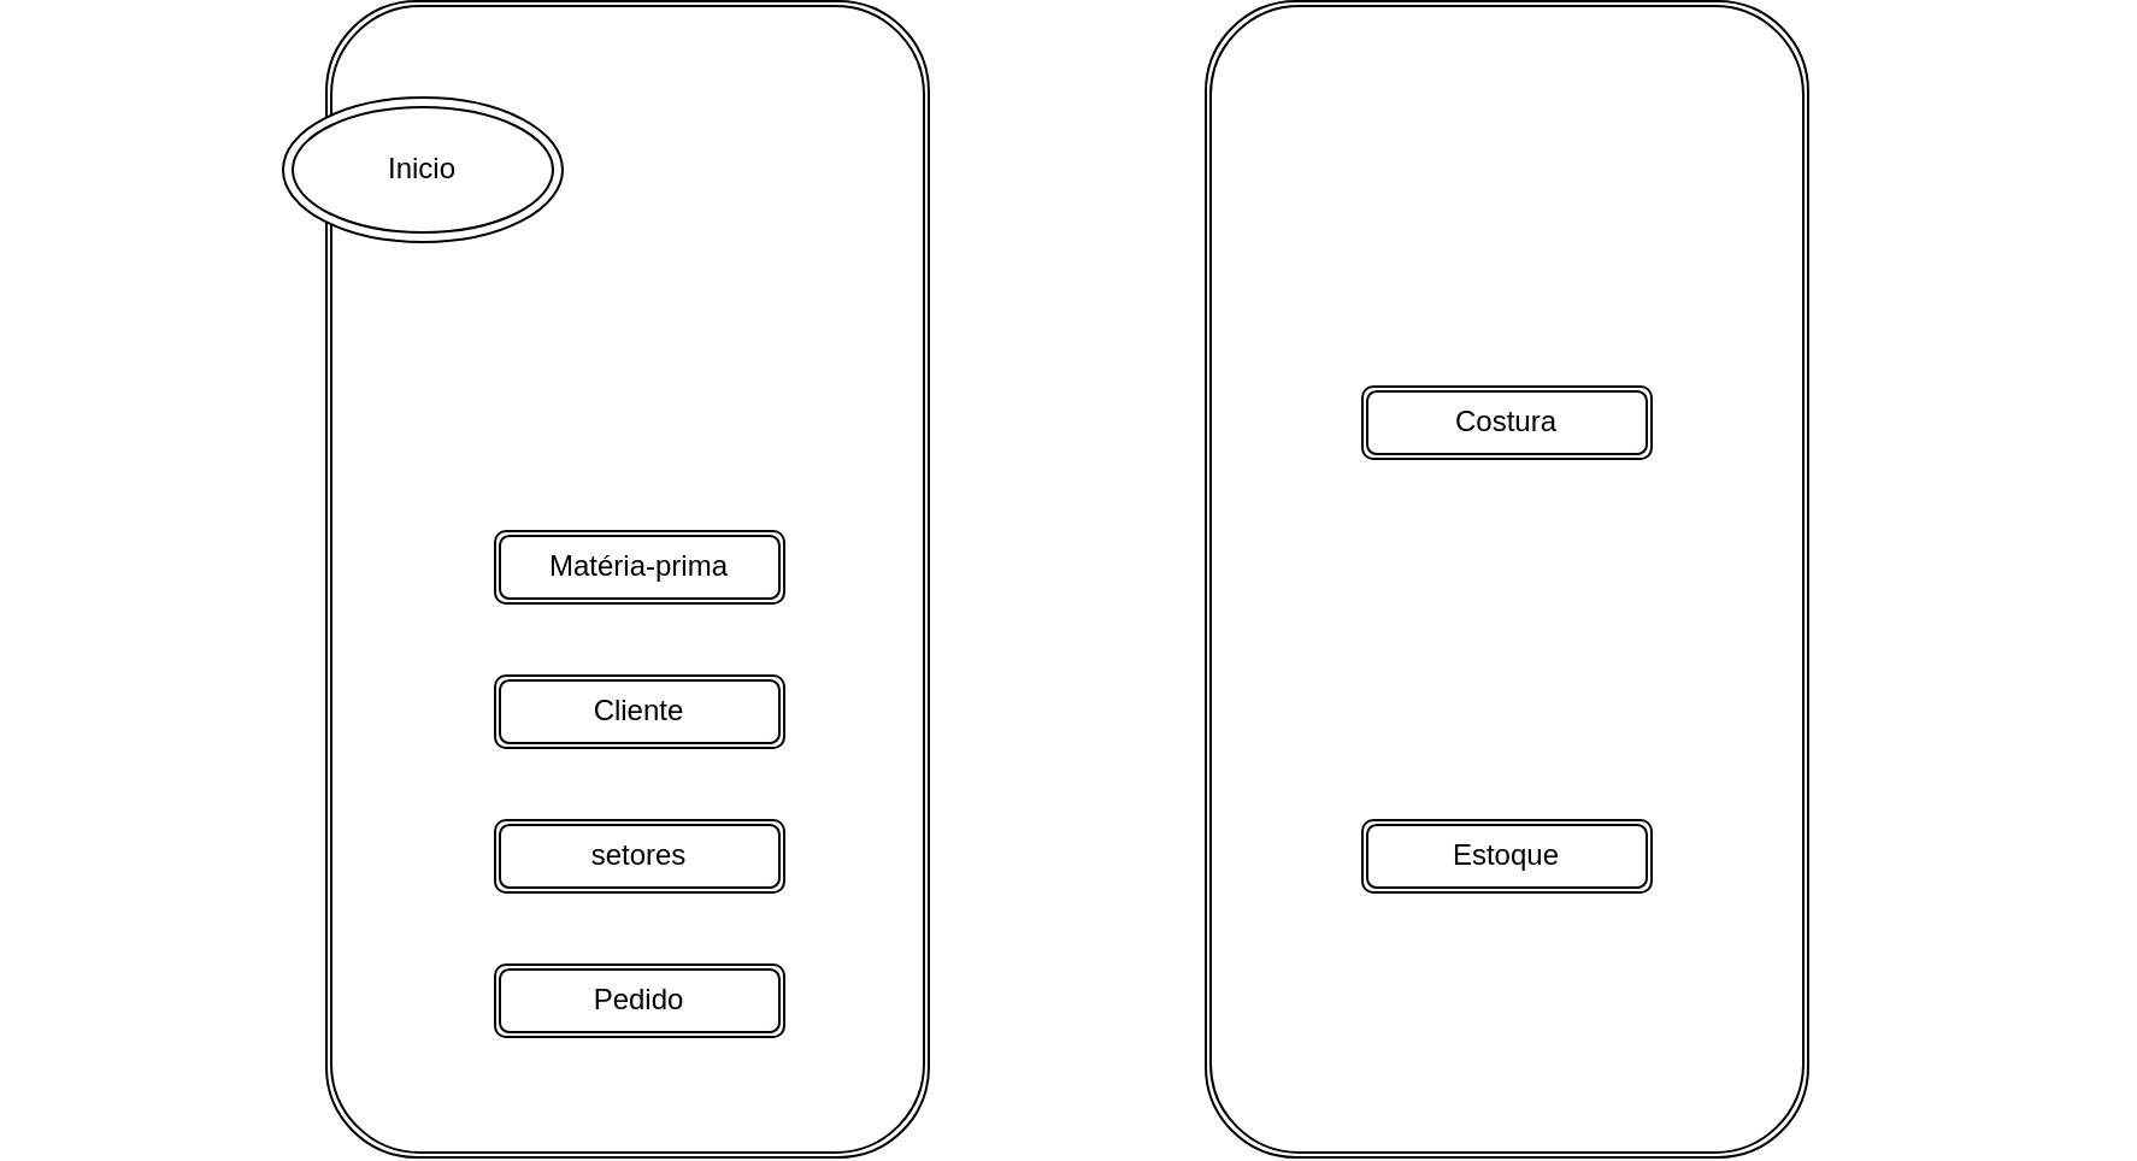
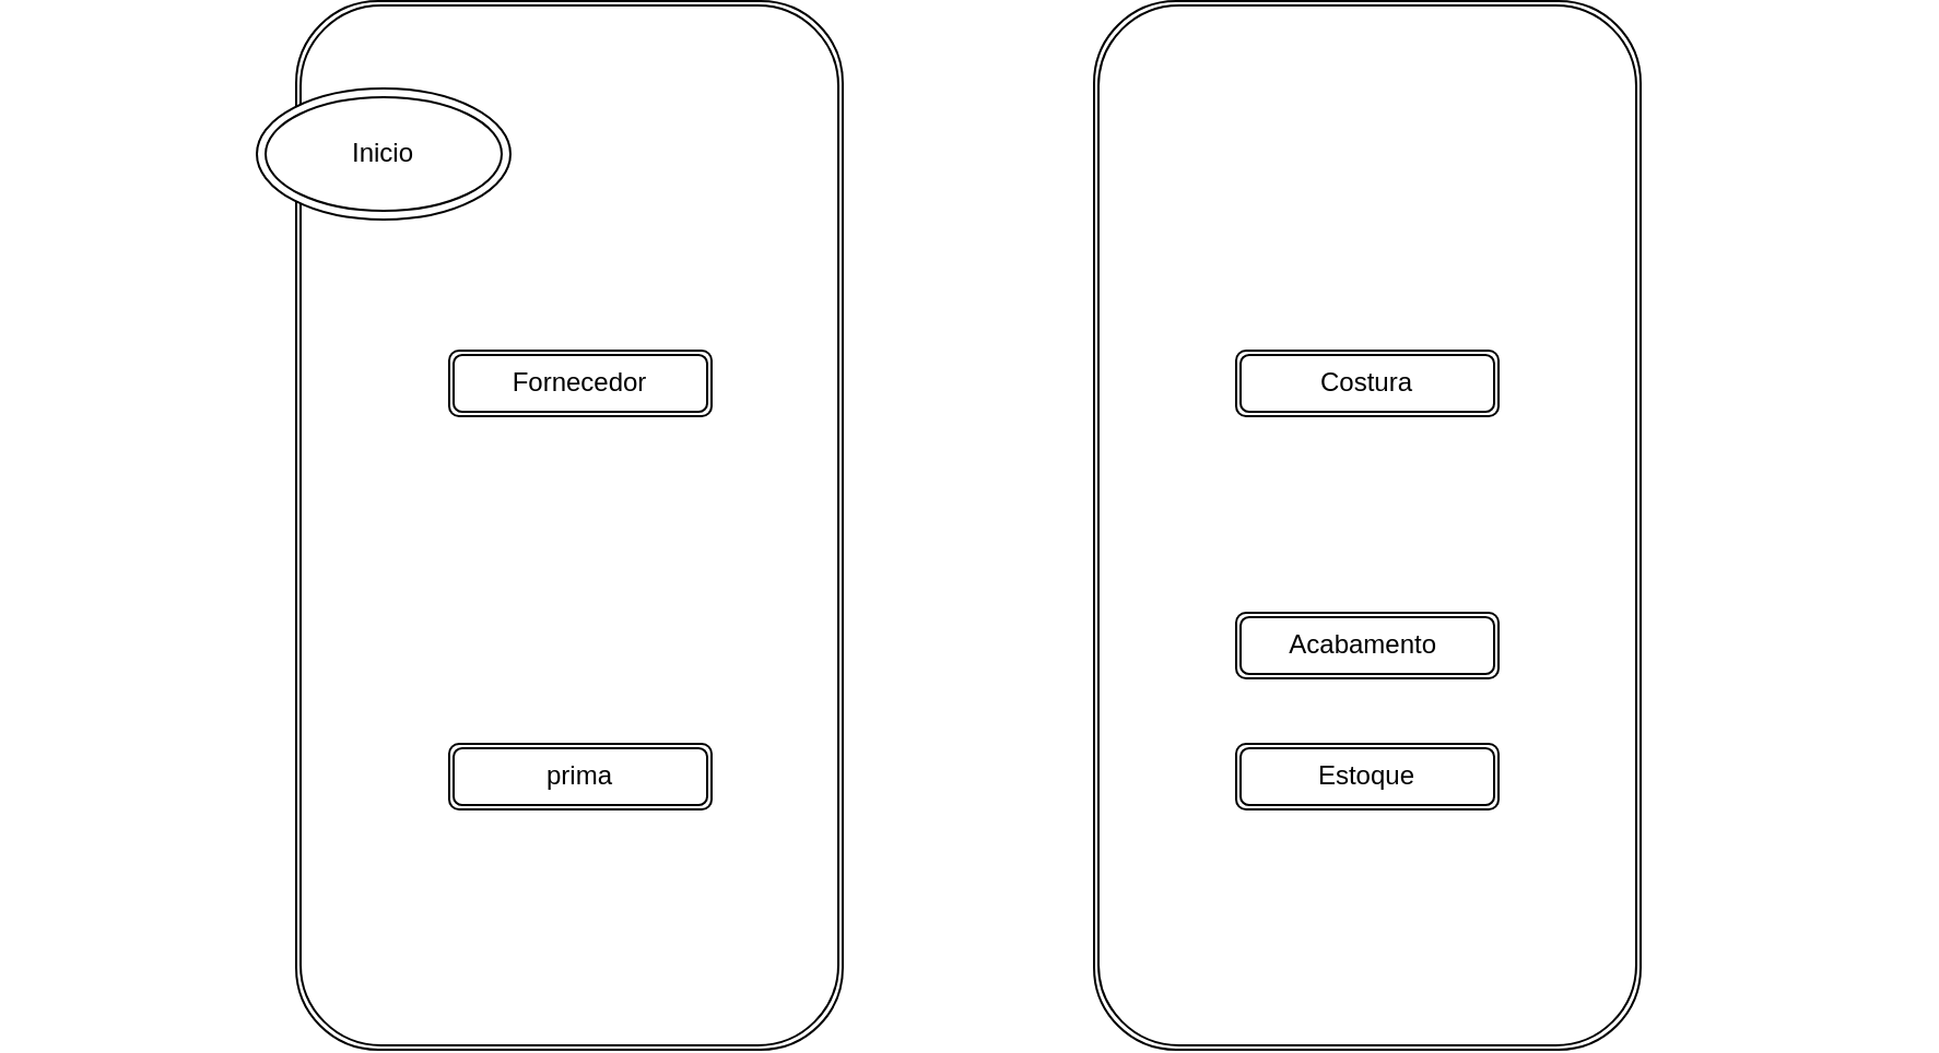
  <mxCell id="0" />
  <mxCell id="1" parent="0" />
  <mxCell id="2" value="" style="shape=ext;double=1;rounded=1;whiteSpace=wrap;html=1;rotation=90;" vertex="1" parent="1"><mxGeometry x="20" y="95" width="480" height="250" as="geometry" /></mxCell>
  <mxCell id="3" value="" style="group" vertex="1" connectable="0" parent="1"><mxGeometry x="205" y="140" width="120" height="270" as="geometry" /></mxCell>
- <mxCell id="5" value="Matéria-prima" style="shape=ext;double=1;rounded=1;whiteSpace=wrap;html=1;" vertex="1" parent="3"><mxGeometry y="60" width="120" height="30" as="geometry" /></mxCell>
- <mxCell id="6" value="setores" style="shape=ext;double=1;rounded=1;whiteSpace=wrap;html=1;" vertex="1" parent="3"><mxGeometry y="180" width="120" height="30" as="geometry" /></mxCell>
- <mxCell id="7" value="Cliente" style="shape=ext;double=1;rounded=1;whiteSpace=wrap;html=1;" vertex="1" parent="3"><mxGeometry y="120" width="120" height="30" as="geometry" /></mxCell>
- <mxCell id="8" value="Pedido" style="shape=ext;double=1;rounded=1;whiteSpace=wrap;html=1;" vertex="1" parent="3"><mxGeometry y="240" width="120" height="30" as="geometry" /></mxCell>
+ <mxCell id="4" value="Fornecedor" style="shape=ext;double=1;rounded=1;whiteSpace=wrap;html=1;" vertex="1" parent="3"><mxGeometry width="120" height="30" as="geometry" /></mxCell>
+ <mxCell id="6" value="prima" style="shape=ext;double=1;rounded=1;whiteSpace=wrap;html=1;" vertex="1" parent="3"><mxGeometry y="180" width="120" height="30" as="geometry" /></mxCell>
  <mxCell id="9" value="Inicio" style="ellipse;shape=doubleEllipse;whiteSpace=wrap;html=1;" vertex="1" parent="1"><mxGeometry x="117" y="20" width="116" height="60" as="geometry" /></mxCell>
  <mxCell id="10" value="" style="shape=ext;double=1;rounded=1;whiteSpace=wrap;html=1;rotation=90;" vertex="1" parent="1"><mxGeometry x="385" y="95" width="480" height="250" as="geometry" /></mxCell>
  <mxCell id="11" value="" style="group" vertex="1" connectable="0" parent="1"><mxGeometry x="565" y="140" width="120" height="270" as="geometry" /></mxCell>
  <mxCell id="12" value="Costura" style="shape=ext;double=1;rounded=1;whiteSpace=wrap;html=1;" vertex="1" parent="11"><mxGeometry width="120" height="30" as="geometry" /></mxCell>
  <mxCell id="13" value="Estoque" style="shape=ext;double=1;rounded=1;whiteSpace=wrap;html=1;" vertex="1" parent="11"><mxGeometry y="180" width="120" height="30" as="geometry" /></mxCell>
+ <mxCell id="14" value="Acabamento&amp;nbsp;" style="shape=ext;double=1;rounded=1;whiteSpace=wrap;html=1;" vertex="1" parent="11"><mxGeometry y="120" width="120" height="30" as="geometry" /></mxCell>
